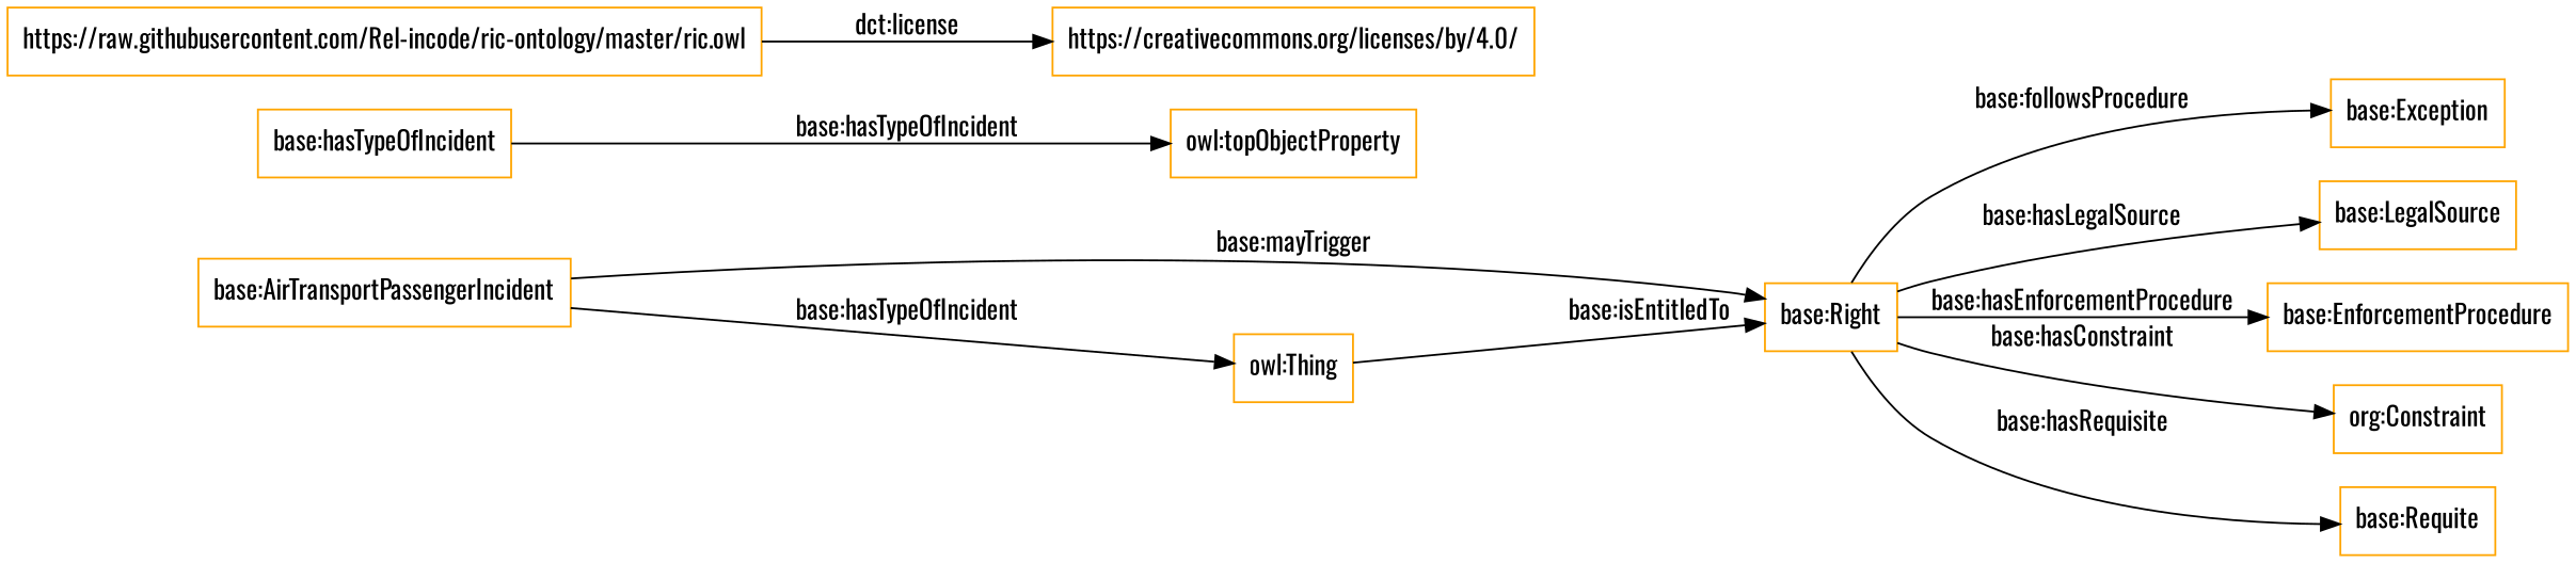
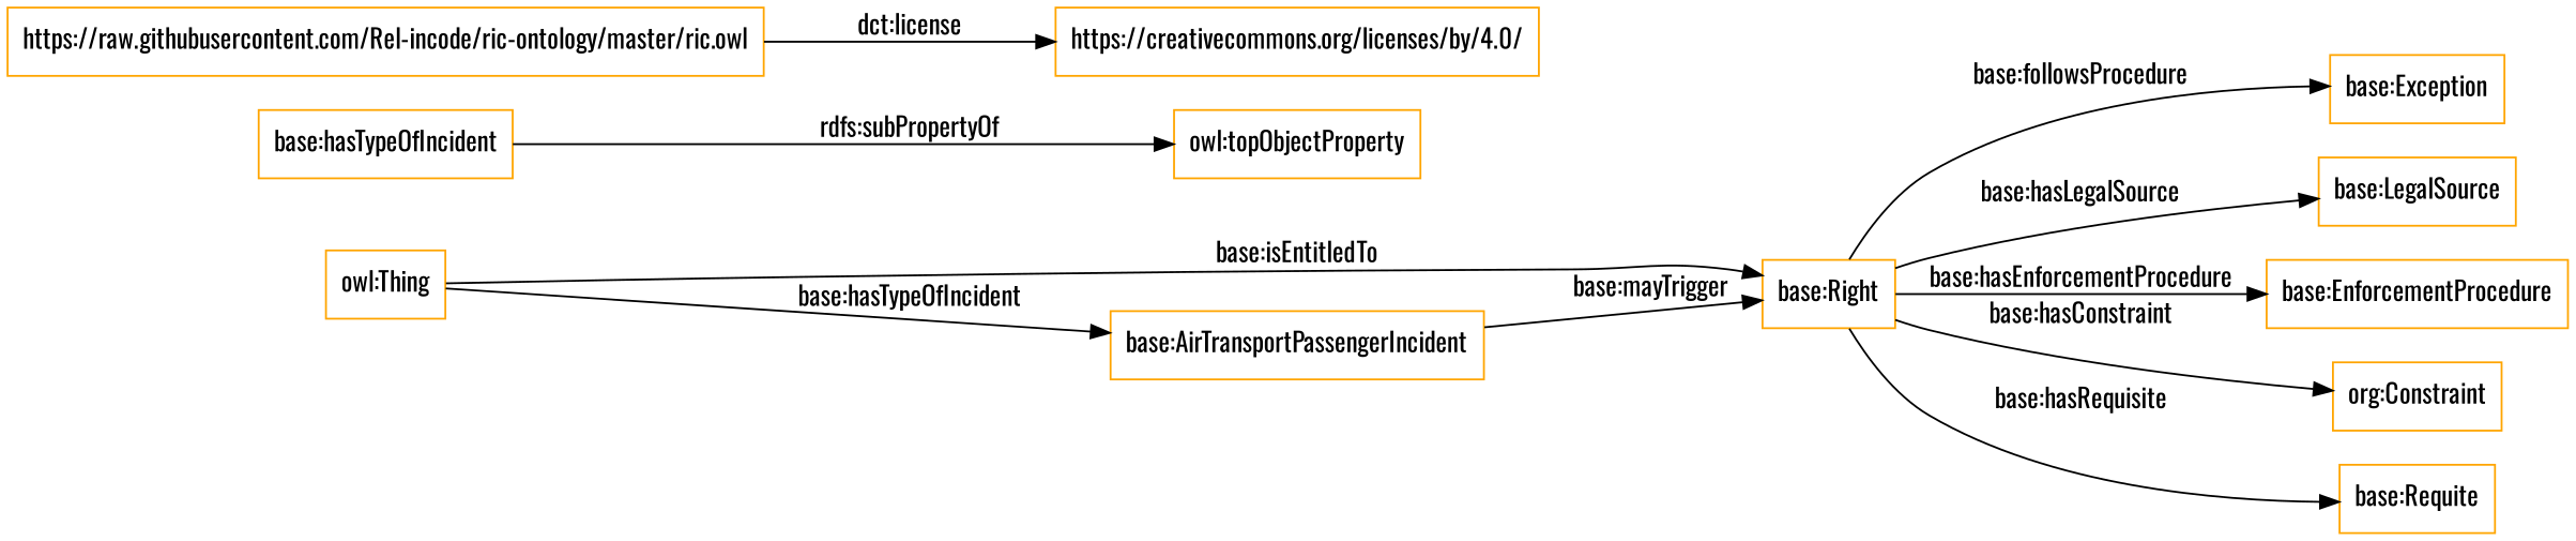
  digraph {
    fontname=Oswald
    rankdir=LR
    node [color=orange fontname=Oswald shape=rectangle]
    edge [fontname=Oswald]
    "base:Right"
    "base:Exception"
    "base:LegalSource"
    "base:EnforcementProcedure"
    n5 [label="org:Constraint"]
    "base:Requite"
    "base:AirTransportPassengerIncident"
    "owl:Thing"
    "base:hasTypeOfIncident"
    "owl:topObjectProperty"
    "https://raw.githubusercontent.com/Rel-incode/ric-ontology/master/ric.owl"
    "https://creativecommons.org/licenses/by/4.0/"
    "base:Right" -> "base:Exception" [label="base:followsProcedure"]
    "base:Right" -> "base:LegalSource" [label="base:hasLegalSource"]
    "base:Right" -> "base:EnforcementProcedure" [label="base:hasEnforcementProcedure"]
    "base:Right" -> n5 [label="base:hasConstraint"]
    "base:Right" -> "base:Requite" [label="base:hasRequisite"]
    "base:AirTransportPassengerIncident" -> "base:Right" [label="base:mayTrigger"]
-   "base:AirTransportPassengerIncident" -> "owl:Thing" [label="base:hasTypeOfIncident"]
+   "owl:Thing" -> "base:AirTransportPassengerIncident" [label="base:hasTypeOfIncident"]
    "owl:Thing" -> "base:Right" [label="base:isEntitledTo"]
-   "base:hasTypeOfIncident" -> "owl:topObjectProperty" [label="base:hasTypeOfIncident"]
+   "base:hasTypeOfIncident" -> "owl:topObjectProperty" [label="rdfs:subPropertyOf"]
    "https://raw.githubusercontent.com/Rel-incode/ric-ontology/master/ric.owl" -> "https://creativecommons.org/licenses/by/4.0/" [label="dct:license"]
  }
